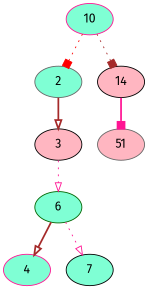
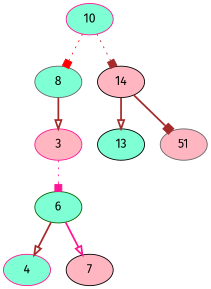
  digraph {
    fontname="Fira Sans"
    node [color=black fillcolor=aquamarine fontname="Fira Sans" style=filled]
    edge [arrowhead=onormal color=brown fontname="Fira Sans" style=bold]
-   8 [color=gray40 label=2]
-   3 [fillcolor=lightpink]
+   8 [color=gray40]
+   3 [color=deeppink fillcolor=lightpink]
    6 [color=darkgreen]
    10 [color=deeppink]
    14 [fillcolor=lightpink]
    4 [color=deeppink]
-   7
+   7 [fillcolor=lightpink]
+   13
    51 [color=gray40 fillcolor=lightpink]
    8 -> 3
-   3 -> 6 [color=deeppink style=dotted]
+   3 -> 6 [arrowhead=box color=deeppink style=dotted]
    6 -> 4
-   6 -> 7 [color=deeppink style=dotted]
+   6 -> 7 [color=deeppink]
    10 -> 8 [arrowhead=box color=red style=dotted]
    10 -> 14 [arrowhead=box style=dotted]
-   14 -> 51 [arrowhead=box color=deeppink]
+   14 -> 13
+   14 -> 51 [arrowhead=box]
  }
